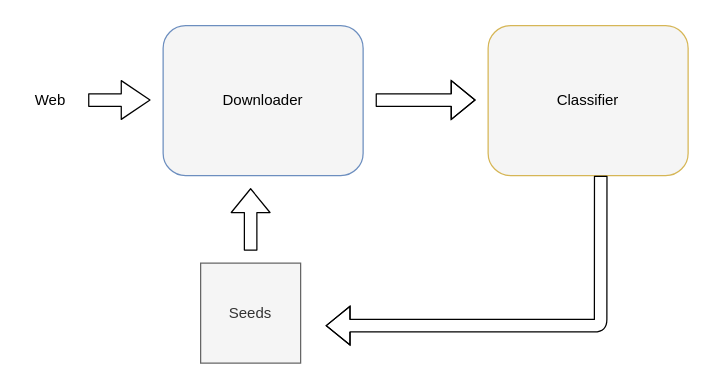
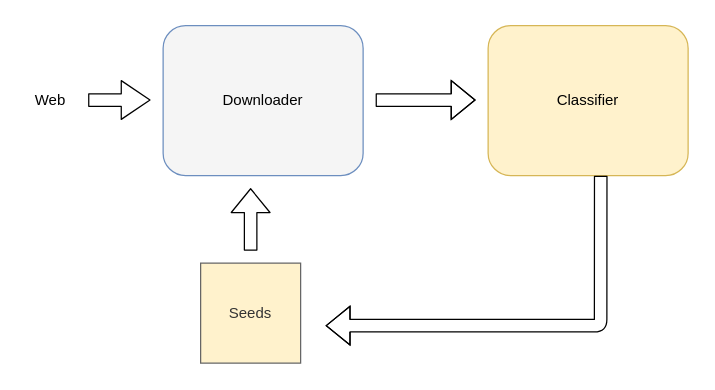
  <mxCell id="0" />
  <mxCell id="1" parent="0" />
  <mxCell id="2" value="Downloader" style="rounded=1;whiteSpace=wrap;html=1;fillColor=#f5f5f5;strokeColor=#6c8ebf;" vertex="1" parent="1"><mxGeometry x="130" y="20" width="160" height="120" as="geometry" /></mxCell>
- <mxCell id="3" value="Classifier" style="rounded=1;whiteSpace=wrap;html=1;fillColor=#f5f5f5;strokeColor=#d6b656;" vertex="1" parent="1"><mxGeometry x="390" y="20" width="160" height="120" as="geometry" /></mxCell>
+ <mxCell id="3" value="Classifier" style="rounded=1;whiteSpace=wrap;html=1;fillColor=#fff2cc;strokeColor=#d6b656;" vertex="1" parent="1"><mxGeometry x="390" y="20" width="160" height="120" as="geometry" /></mxCell>
  <mxCell id="4" value="" style="shape=flexArrow;endArrow=classic;html=1;" edge="1" parent="1"><mxGeometry width="50" height="50" relative="1" as="geometry"><mxPoint x="300" y="79.5" as="sourcePoint" /><mxPoint x="380" y="79.5" as="targetPoint" /><Array as="points"><mxPoint x="350" y="79.5" /></Array></mxGeometry></mxCell>
  <mxCell id="5" value="" style="shape=flexArrow;endArrow=classic;html=1;exitX=0.563;exitY=1;exitDx=0;exitDy=0;exitPerimeter=0;" edge="1" parent="1" source="3"><mxGeometry width="50" height="50" relative="1" as="geometry"><mxPoint x="480" y="180" as="sourcePoint" /><mxPoint x="260" y="260" as="targetPoint" /><Array as="points"><mxPoint x="480" y="260" /></Array></mxGeometry></mxCell>
- <mxCell id="6" value="Seeds" style="whiteSpace=wrap;html=1;aspect=fixed;fillColor=#f5f5f5;strokeColor=#666666;fontColor=#333333;" vertex="1" parent="1"><mxGeometry x="160" y="210" width="80" height="80" as="geometry" /></mxCell>
+ <mxCell id="6" value="Seeds" style="whiteSpace=wrap;html=1;aspect=fixed;fillColor=#fff2cc;strokeColor=#666666;fontColor=#333333;" vertex="1" parent="1"><mxGeometry x="160" y="210" width="80" height="80" as="geometry" /></mxCell>
  <mxCell id="7" value="" style="shape=flexArrow;endArrow=classic;html=1;" edge="1" parent="1"><mxGeometry width="50" height="50" relative="1" as="geometry"><mxPoint x="200" y="200" as="sourcePoint" /><mxPoint x="200" y="150" as="targetPoint" /></mxGeometry></mxCell>
  <mxCell id="8" value="" style="shape=flexArrow;endArrow=classic;html=1;width=10;endSize=7.33;" edge="1" parent="1"><mxGeometry width="50" height="50" relative="1" as="geometry"><mxPoint x="70" y="79.5" as="sourcePoint" /><mxPoint x="120" y="79.5" as="targetPoint" /></mxGeometry></mxCell>
  <mxCell id="9" value="Web" style="text;html=1;strokeColor=none;fillColor=none;align=center;verticalAlign=middle;whiteSpace=wrap;rounded=0;" vertex="1" parent="1"><mxGeometry x="20" y="70" width="40" height="20" as="geometry" /></mxCell>
